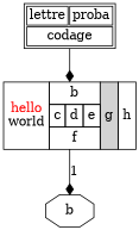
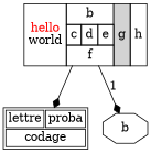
  digraph {
    node [margin=0 shape=none]
    edge [arrowhead=diamond]
    n1 [label=< 		<TABLE > 			<TR> 				<TD>lettre</TD> 				<TD>proba</TD> 			</TR> 			<TR> 				<TD COLSPAN="2">codage</TD> 			</TR> 		</TABLE> 		>]
    n2 [label=< 	<TABLE BORDER="0" CELLBORDER="1" CELLSPACING="0" CELLPADDING="4"> 	<TR><TD ROWSPAN="3"><FONT COLOR="red">hello</FONT><BR/>world</TD> 	<TD COLSPAN="3">b</TD> 	<TD ROWSPAN="3" BGCOLOR="lightgrey">g</TD> 	<TD ROWSPAN="3">h</TD> 	</TR> 	<TR><TD>c</TD> 	<TD PORT="here">d</TD> 	<TD>e</TD> 	</TR> 	<TR><TD COLSPAN="3">f</TD> 	</TR> 	</TABLE>>]
    b [shape=octagon margin=""]
-   n1 -> n2
+   n2 -> n1
    n2 -> b [label=1]
  }
